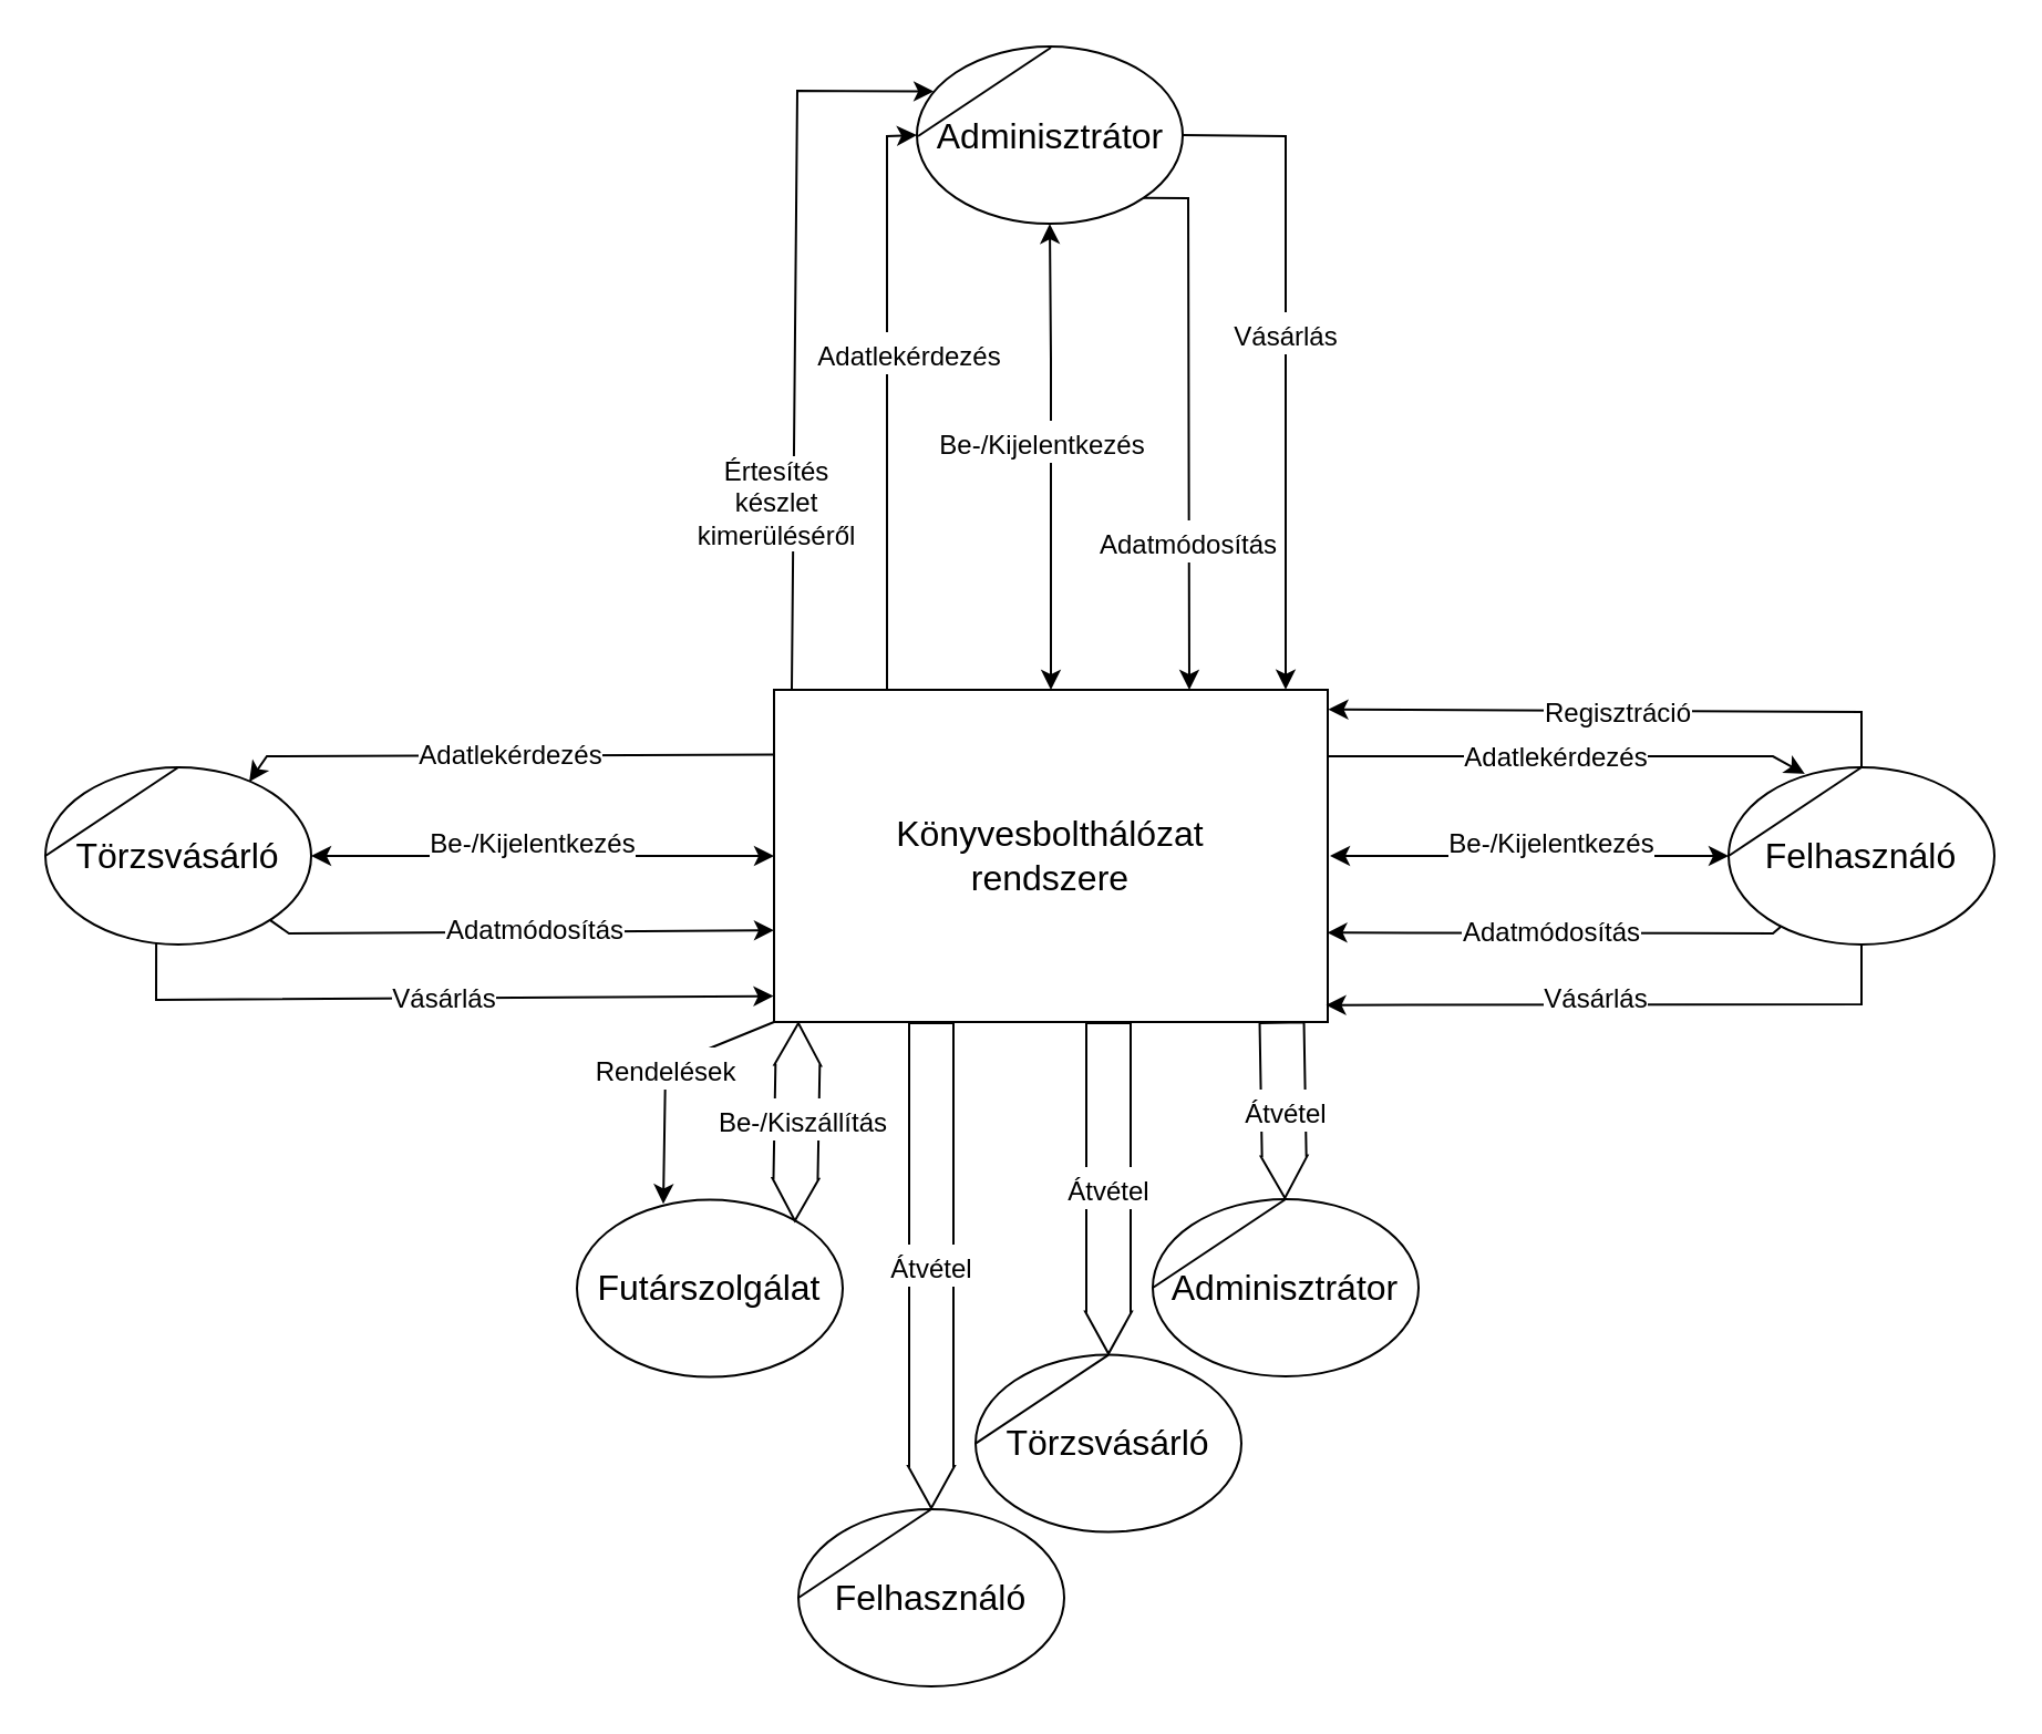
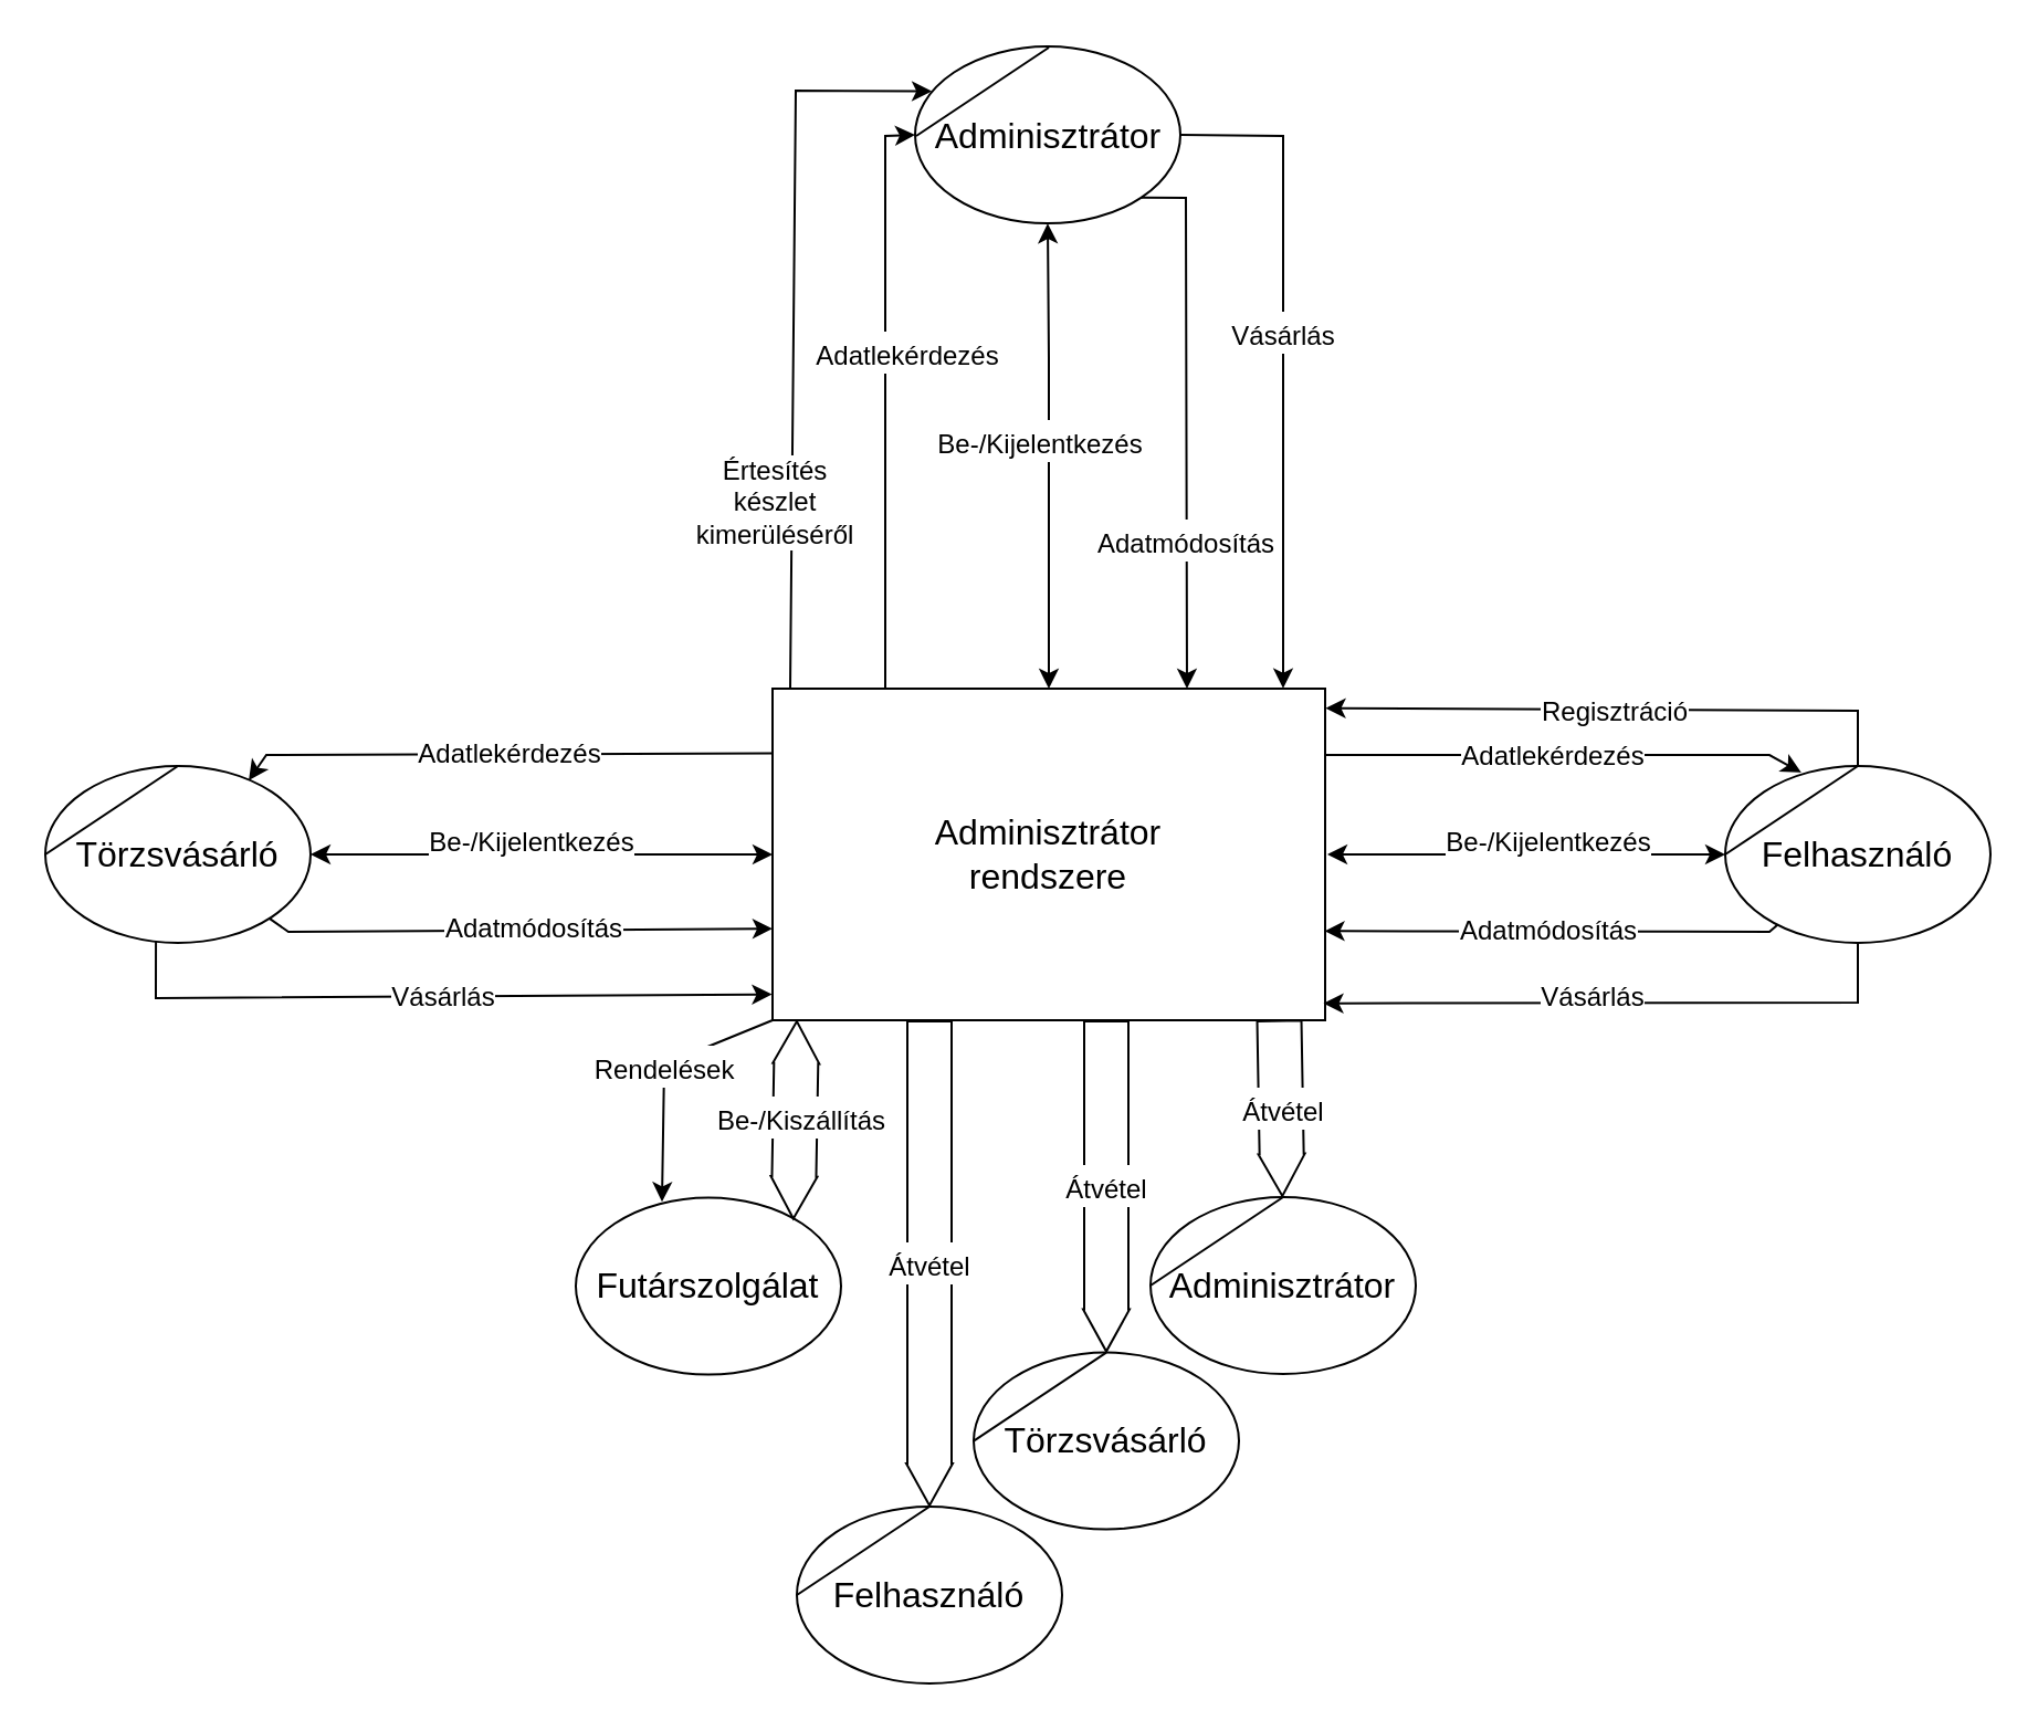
  <mxCell id="0" />
  <mxCell id="1" parent="0" />
- <mxCell id="2" value="&lt;font style=&quot;font-size: 16px;&quot;&gt;Könyvesbolthálózat&lt;br&gt;rendszere&lt;/font&gt;" style="rounded=0;whiteSpace=wrap;html=1;" vertex="1" parent="1"><mxGeometry x="349" y="311" width="250" height="150" as="geometry" /></mxCell>
+ <mxCell id="2" value="&lt;font style=&quot;font-size: 16px;&quot;&gt;Adminisztrátor&lt;br&gt;rendszere&lt;/font&gt;" style="rounded=0;whiteSpace=wrap;html=1;" vertex="1" parent="1"><mxGeometry x="349" y="311" width="250" height="150" as="geometry" /></mxCell>
  <mxCell id="3" value="Felhasználó" style="ellipse;whiteSpace=wrap;html=1;fontSize=16;" vertex="1" parent="1"><mxGeometry x="780" y="346" width="120" height="80" as="geometry" /></mxCell>
  <mxCell id="4" value="Törzsvásárló" style="ellipse;whiteSpace=wrap;html=1;fontSize=16;" vertex="1" parent="1"><mxGeometry x="20" y="346" width="120" height="80" as="geometry" /></mxCell>
  <mxCell id="5" value="Adminisztrátor" style="ellipse;whiteSpace=wrap;html=1;fontSize=16;" vertex="1" parent="1"><mxGeometry x="413.5" y="20.55" width="120" height="80" as="geometry" /></mxCell>
  <mxCell id="6" value="Futárszolgálat" style="ellipse;whiteSpace=wrap;html=1;fontSize=16;" vertex="1" parent="1"><mxGeometry x="260" y="541.3" width="120" height="80" as="geometry" /></mxCell>
  <mxCell id="7" value="&lt;font style=&quot;font-size: 12px;&quot;&gt;Be-/Kijelentkezés&lt;/font&gt;" style="endArrow=classic;startArrow=classic;html=1;rounded=0;verticalAlign=bottom;fontSize=16;" edge="1" parent="1" source="3"><mxGeometry x="-0.111" y="5" width="50" height="50" relative="1" as="geometry"><mxPoint x="400" y="431" as="sourcePoint" /><mxPoint x="600" y="386" as="targetPoint" /><mxPoint as="offset" /></mxGeometry></mxCell>
  <mxCell id="8" value="&lt;font style=&quot;font-size: 12px;&quot;&gt;Be-/Kijelentkezés&lt;/font&gt;" style="endArrow=classic;startArrow=classic;html=1;rounded=0;verticalAlign=bottom;fontSize=16;" edge="1" parent="1" source="4" target="2"><mxGeometry x="-0.043" y="-5" width="50" height="50" relative="1" as="geometry"><mxPoint x="484" y="241" as="sourcePoint" /><mxPoint x="485" y="321" as="targetPoint" /><Array as="points"><mxPoint x="230" y="386" /></Array><mxPoint as="offset" /></mxGeometry></mxCell>
  <mxCell id="9" value="&lt;font style=&quot;font-size: 12px;&quot;&gt;Be-/Kijelentkezés&lt;/font&gt;" style="endArrow=classic;startArrow=classic;html=1;rounded=0;verticalAlign=bottom;fontSize=16;" edge="1" parent="1" source="5" target="2"><mxGeometry x="0.048" y="-4" width="50" height="50" relative="1" as="geometry"><mxPoint x="175.13" y="-119" as="sourcePoint" /><mxPoint x="280.13" y="16" as="targetPoint" /><Array as="points"><mxPoint x="474" y="161" /></Array><mxPoint as="offset" /></mxGeometry></mxCell>
  <mxCell id="10" value="&lt;font style=&quot;font-size: 12px;&quot;&gt;Adatlekérdezés&lt;/font&gt;" style="endArrow=classic;html=1;rounded=0;verticalAlign=bottom;fontSize=16;exitX=0;exitY=0.195;exitDx=0;exitDy=0;exitPerimeter=0;entryX=0.767;entryY=0.081;entryDx=0;entryDy=0;entryPerimeter=0;" edge="1" parent="1" source="2" target="4"><mxGeometry x="-0.023" y="10" width="50" height="50" relative="1" as="geometry"><mxPoint x="360" y="421" as="sourcePoint" /><mxPoint x="220" y="281" as="targetPoint" /><Array as="points"><mxPoint y="341" x="120" /></Array><mxPoint as="offset" /></mxGeometry></mxCell>
  <mxCell id="11" value="&lt;font style=&quot;font-size: 12px;&quot;&gt;Adatlekérdezés&lt;/font&gt;" style="endArrow=classic;html=1;rounded=0;verticalAlign=bottom;fontSize=16;exitX=0.999;exitY=0.2;exitDx=0;exitDy=0;exitPerimeter=0;entryX=0.287;entryY=0.037;entryDx=0;entryDy=0;entryPerimeter=0;" edge="1" parent="1" source="2" target="3"><mxGeometry x="-0.056" y="-11" width="50" height="50" relative="1" as="geometry"><mxPoint x="600" y="451" as="sourcePoint" /><mxPoint x="510" y="281" as="targetPoint" /><Array as="points"><mxPoint x="800" y="341" /></Array><mxPoint as="offset" /></mxGeometry></mxCell>
  <mxCell id="12" value="&lt;font style=&quot;font-size: 12px;&quot;&gt;Adatlekérdezés&lt;/font&gt;" style="endArrow=classic;html=1;rounded=0;verticalAlign=bottom;fontSize=16;" edge="1" parent="1" target="5"><mxGeometry x="0.061" y="-10" width="50" height="50" relative="1" as="geometry"><mxPoint x="400" y="311" as="sourcePoint" /><mxPoint x="441.13" y="-109" as="targetPoint" /><Array as="points"><mxPoint x="400" y="61" /></Array><mxPoint as="offset" /></mxGeometry></mxCell>
  <mxCell id="13" value="&lt;font style=&quot;font-size: 12px;&quot;&gt;Adatmódosítás&lt;/font&gt;" style="endArrow=classic;html=1;rounded=0;verticalAlign=bottom;fontSize=16;entryX=0;entryY=0.724;entryDx=0;entryDy=0;entryPerimeter=0;" edge="1" parent="1" source="4" target="2"><mxGeometry x="0.058" y="-10" width="50" height="50" relative="1" as="geometry"><mxPoint x="460" y="341" as="sourcePoint" /><mxPoint x="580" y="341" as="targetPoint" /><Array as="points"><mxPoint x="130" y="421" /></Array><mxPoint as="offset" /></mxGeometry></mxCell>
  <mxCell id="14" value="&lt;font style=&quot;font-size: 12px;&quot;&gt;Adatmódosítás&lt;/font&gt;" style="endArrow=classic;html=1;rounded=0;verticalAlign=bottom;fontSize=16;entryX=0.75;entryY=0;entryDx=0;entryDy=0;exitX=1;exitY=1;exitDx=0;exitDy=0;" edge="1" parent="1" source="5" target="2"><mxGeometry x="0.549" width="50" height="50" relative="1" as="geometry"><mxPoint x="91.13" y="111" as="sourcePoint" /><mxPoint x="550" y="311" as="targetPoint" /><Array as="points"><mxPoint x="536" y="89" /></Array><mxPoint as="offset" /></mxGeometry></mxCell>
  <mxCell id="15" value="&lt;font style=&quot;font-size: 12px;&quot;&gt;Adatmódosítás&lt;/font&gt;" style="endArrow=classic;html=1;rounded=0;verticalAlign=bottom;fontSize=16;entryX=0.999;entryY=0.731;entryDx=0;entryDy=0;entryPerimeter=0;" edge="1" parent="1" source="3" target="2"><mxGeometry x="0.017" y="10" width="50" height="50" relative="1" as="geometry"><mxPoint x="540" y="491" as="sourcePoint" /><mxPoint x="809" y="495" as="targetPoint" /><Array as="points"><mxPoint x="800" y="421" /></Array><mxPoint as="offset" /></mxGeometry></mxCell>
  <mxCell id="16" value="&lt;font style=&quot;font-size: 12px;&quot;&gt;Vásárlás&lt;/font&gt;" style="endArrow=classic;html=1;rounded=0;verticalAlign=bottom;fontSize=16;entryX=-0.001;entryY=0.922;entryDx=0;entryDy=0;entryPerimeter=0;exitX=0.417;exitY=0.994;exitDx=0;exitDy=0;exitPerimeter=0;" edge="1" parent="1" source="4" target="2"><mxGeometry x="0.022" y="-11" width="50" height="50" relative="1" as="geometry"><mxPoint x="390" y="371" as="sourcePoint" /><mxPoint x="510" y="371" as="targetPoint" /><Array as="points"><mxPoint x="70" y="451" /></Array><mxPoint as="offset" /></mxGeometry></mxCell>
  <mxCell id="17" value="&lt;font style=&quot;font-size: 12px;&quot;&gt;Vásárlás&lt;/font&gt;" style="endArrow=classic;html=1;rounded=0;verticalAlign=bottom;fontSize=16;entryX=0.997;entryY=0.949;entryDx=0;entryDy=0;entryPerimeter=0;" edge="1" parent="1" source="3" target="2"><mxGeometry x="0.094" y="8" width="50" height="50" relative="1" as="geometry"><mxPoint x="530" y="451" as="sourcePoint" /><mxPoint x="809" y="474" as="targetPoint" /><Array as="points"><mxPoint x="840" y="453" /></Array><mxPoint as="offset" /></mxGeometry></mxCell>
  <mxCell id="18" value="&lt;font style=&quot;font-size: 12px;&quot;&gt;Vásárlás&lt;/font&gt;" style="endArrow=classic;html=1;rounded=0;verticalAlign=bottom;fontSize=16;entryX=0.924;entryY=-0.001;entryDx=0;entryDy=0;entryPerimeter=0;" edge="1" parent="1" source="5" target="2"><mxGeometry width="50" height="50" relative="1" as="geometry"><mxPoint x="410" y="261" as="sourcePoint" /><mxPoint x="530" y="261" as="targetPoint" /><Array as="points"><mxPoint x="580" y="61" /></Array></mxGeometry></mxCell>
  <mxCell id="19" value="" style="endArrow=none;html=1;rounded=0;fontSize=16;exitX=0;exitY=0.5;exitDx=0;exitDy=0;entryX=0.5;entryY=0;entryDx=0;entryDy=0;" edge="1" parent="1"><mxGeometry width="50" height="50" relative="1" as="geometry"><mxPoint x="414" y="61" as="sourcePoint" /><mxPoint x="474" y="21" as="targetPoint" /></mxGeometry></mxCell>
  <mxCell id="20" value="&lt;font style=&quot;font-size: 12px;&quot;&gt;Be-/Kiszállítás&lt;/font&gt;" style="shape=flexArrow;endArrow=classic;startArrow=classic;html=1;rounded=0;width=20;startWidth=0;endWidth=0;fontSize=16;entryX=0.044;entryY=1;entryDx=0;entryDy=0;entryPerimeter=0;exitX=0.82;exitY=0.124;exitDx=0;exitDy=0;exitPerimeter=0;" edge="1" parent="1" source="6" target="2"><mxGeometry x="0.04" y="-3" width="100" height="100" relative="1" as="geometry"><mxPoint x="290" y="441.3" as="sourcePoint" /><mxPoint x="322" y="461" as="targetPoint" /><mxPoint y="1" as="offset" /></mxGeometry></mxCell>
  <mxCell id="21" value="&lt;font style=&quot;font-size: 12px;&quot;&gt;Átvétel&lt;/font&gt;" style="shape=flexArrow;endArrow=classic;html=1;rounded=0;width=20;startWidth=0;endWidth=0;fontSize=16;exitX=0.917;exitY=0.999;exitDx=0;exitDy=0;exitPerimeter=0;" edge="1" parent="1" source="2" target="35"><mxGeometry x="0.002" y="1" width="50" height="50" relative="1" as="geometry"><mxPoint x="560" y="501" as="sourcePoint" /><mxPoint x="530" y="441" as="targetPoint" /><mxPoint as="offset" /></mxGeometry></mxCell>
  <mxCell id="22" value="&lt;font style=&quot;font-size: 12px;&quot;&gt;Átvétel&lt;/font&gt;" style="shape=flexArrow;endArrow=classic;html=1;rounded=0;width=20;startWidth=0;endWidth=0;fontSize=16;exitX=0.604;exitY=1;exitDx=0;exitDy=0;exitPerimeter=0;" edge="1" parent="1" target="29" source="2"><mxGeometry width="50" height="50" relative="1" as="geometry"><mxPoint x="498" y="551" as="sourcePoint" /><mxPoint x="450" y="531" as="targetPoint" /></mxGeometry></mxCell>
  <mxCell id="23" value="&lt;font style=&quot;font-size: 12px;&quot;&gt;Átvétel&lt;/font&gt;" style="shape=flexArrow;endArrow=classic;html=1;rounded=0;width=20;startWidth=0;endWidth=0;fontSize=16;" edge="1" parent="1" target="32"><mxGeometry width="50" height="50" relative="1" as="geometry"><mxPoint x="420" y="461" as="sourcePoint" /><mxPoint x="370" y="601.3" as="targetPoint" /></mxGeometry></mxCell>
  <mxCell id="24" value="&lt;font style=&quot;font-size: 12px;&quot;&gt;Rendelések&lt;/font&gt;" style="endArrow=classic;html=1;rounded=0;verticalAlign=bottom;fontSize=16;exitX=0;exitY=1;exitDx=0;exitDy=0;entryX=0.325;entryY=0.023;entryDx=0;entryDy=0;entryPerimeter=0;" edge="1" parent="1" source="2" target="6"><mxGeometry x="0.154" width="50" height="50" relative="1" as="geometry"><mxPoint x="280" y="451" as="sourcePoint" /><mxPoint x="280" y="551" as="targetPoint" /><Array as="points"><mxPoint x="300" y="481" /></Array><mxPoint as="offset" /></mxGeometry></mxCell>
  <mxCell id="25" value="" style="endArrow=none;html=1;rounded=0;fontSize=12;entryX=0.5;entryY=0;entryDx=0;entryDy=0;exitX=0;exitY=0.5;exitDx=0;exitDy=0;" edge="1" parent="1" source="4" target="4"><mxGeometry width="50" height="50" relative="1" as="geometry"><mxPoint x="20" y="396" as="sourcePoint" /><mxPoint x="70" y="346" as="targetPoint" /></mxGeometry></mxCell>
  <mxCell id="26" value="" style="endArrow=none;html=1;rounded=0;fontSize=12;entryX=0.5;entryY=0;entryDx=0;entryDy=0;exitX=0;exitY=0.5;exitDx=0;exitDy=0;" edge="1" parent="1"><mxGeometry width="50" height="50" relative="1" as="geometry"><mxPoint x="780" y="386" as="sourcePoint" /><mxPoint x="840" y="346" as="targetPoint" /></mxGeometry></mxCell>
  <mxCell id="27" value="Regisztráció" style="endArrow=classic;html=1;rounded=0;verticalAlign=bottom;fontSize=12;exitX=0.5;exitY=0;exitDx=0;exitDy=0;entryX=1.001;entryY=0.059;entryDx=0;entryDy=0;entryPerimeter=0;" edge="1" parent="1" source="3" target="2"><mxGeometry x="0.016" y="11" width="50" height="50" relative="1" as="geometry"><mxPoint x="710" y="321" as="sourcePoint" /><mxPoint x="830" y="321" as="targetPoint" /><Array as="points"><mxPoint x="840" y="321" /></Array><mxPoint as="offset" /></mxGeometry></mxCell>
  <mxCell id="28" value="" style="group" vertex="1" connectable="0" parent="1"><mxGeometry x="440" y="611.3" width="120" height="80.0" as="geometry" /></mxCell>
  <mxCell id="29" value="Törzsvásárló" style="ellipse;whiteSpace=wrap;html=1;fontSize=16;" vertex="1" parent="28"><mxGeometry width="120" height="80" as="geometry" /></mxCell>
  <mxCell id="30" value="" style="endArrow=none;html=1;rounded=0;fontSize=16;exitX=0;exitY=0.5;exitDx=0;exitDy=0;entryX=0.5;entryY=0;entryDx=0;entryDy=0;" edge="1" parent="28"><mxGeometry width="50" height="50" relative="1" as="geometry"><mxPoint y="40.0" as="sourcePoint" /><mxPoint x="60" as="targetPoint" /></mxGeometry></mxCell>
  <mxCell id="31" value="" style="group" vertex="1" connectable="0" parent="1"><mxGeometry x="360" y="681" width="120" height="80" as="geometry" /></mxCell>
  <mxCell id="32" value="Felhasználó" style="ellipse;whiteSpace=wrap;html=1;fontSize=16;" vertex="1" parent="31"><mxGeometry width="120" height="80" as="geometry" /></mxCell>
  <mxCell id="33" value="" style="endArrow=none;html=1;rounded=0;fontSize=16;exitX=0;exitY=0.5;exitDx=0;exitDy=0;entryX=0.5;entryY=0;entryDx=0;entryDy=0;" edge="1" parent="31"><mxGeometry width="50" height="50" relative="1" as="geometry"><mxPoint y="40" as="sourcePoint" /><mxPoint x="60" as="targetPoint" /></mxGeometry></mxCell>
  <mxCell id="34" value="" style="group" vertex="1" connectable="0" parent="1"><mxGeometry x="520" y="541" width="120" height="80" as="geometry" /></mxCell>
  <mxCell id="35" value="Adminisztrátor" style="ellipse;whiteSpace=wrap;html=1;fontSize=16;" vertex="1" parent="34"><mxGeometry width="120" height="80" as="geometry" /></mxCell>
  <mxCell id="36" value="" style="endArrow=none;html=1;rounded=0;fontSize=16;exitX=0;exitY=0.5;exitDx=0;exitDy=0;entryX=0.5;entryY=0;entryDx=0;entryDy=0;" edge="1" parent="34"><mxGeometry width="50" height="50" relative="1" as="geometry"><mxPoint y="40" as="sourcePoint" /><mxPoint x="60" as="targetPoint" /></mxGeometry></mxCell>
  <mxCell id="37" value="Értesítés&lt;br&gt;készlet&lt;br&gt;kimerüléséről" style="endArrow=classic;html=1;rounded=0;verticalAlign=bottom;fontSize=12;exitX=0.034;exitY=0.003;exitDx=0;exitDy=0;exitPerimeter=0;entryX=0.063;entryY=0.253;entryDx=0;entryDy=0;entryPerimeter=0;" edge="1" parent="1" target="5"><mxGeometry x="-0.636" y="8" width="50" height="50" relative="1" as="geometry"><mxPoint x="357" y="311" as="sourcePoint" /><mxPoint x="579.5" y="220.55" as="targetPoint" /><Array as="points"><mxPoint x="359.5" y="40.55" /></Array><mxPoint as="offset" /></mxGeometry></mxCell>
